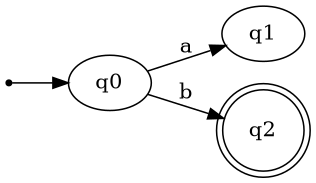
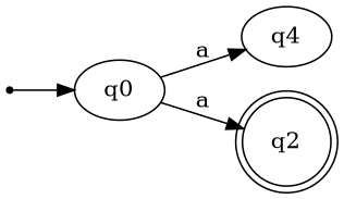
  digraph {
    rankdir=LR
    ini [shape=point]
    q0
-   q1
+   q1 [label=q4]
    q2 [shape=doublecircle]
    ini -> q0
    q0 -> q1 [label=a]
-   q0 -> q2 [label=b]
+   q0 -> q2 [label=a]
  }
